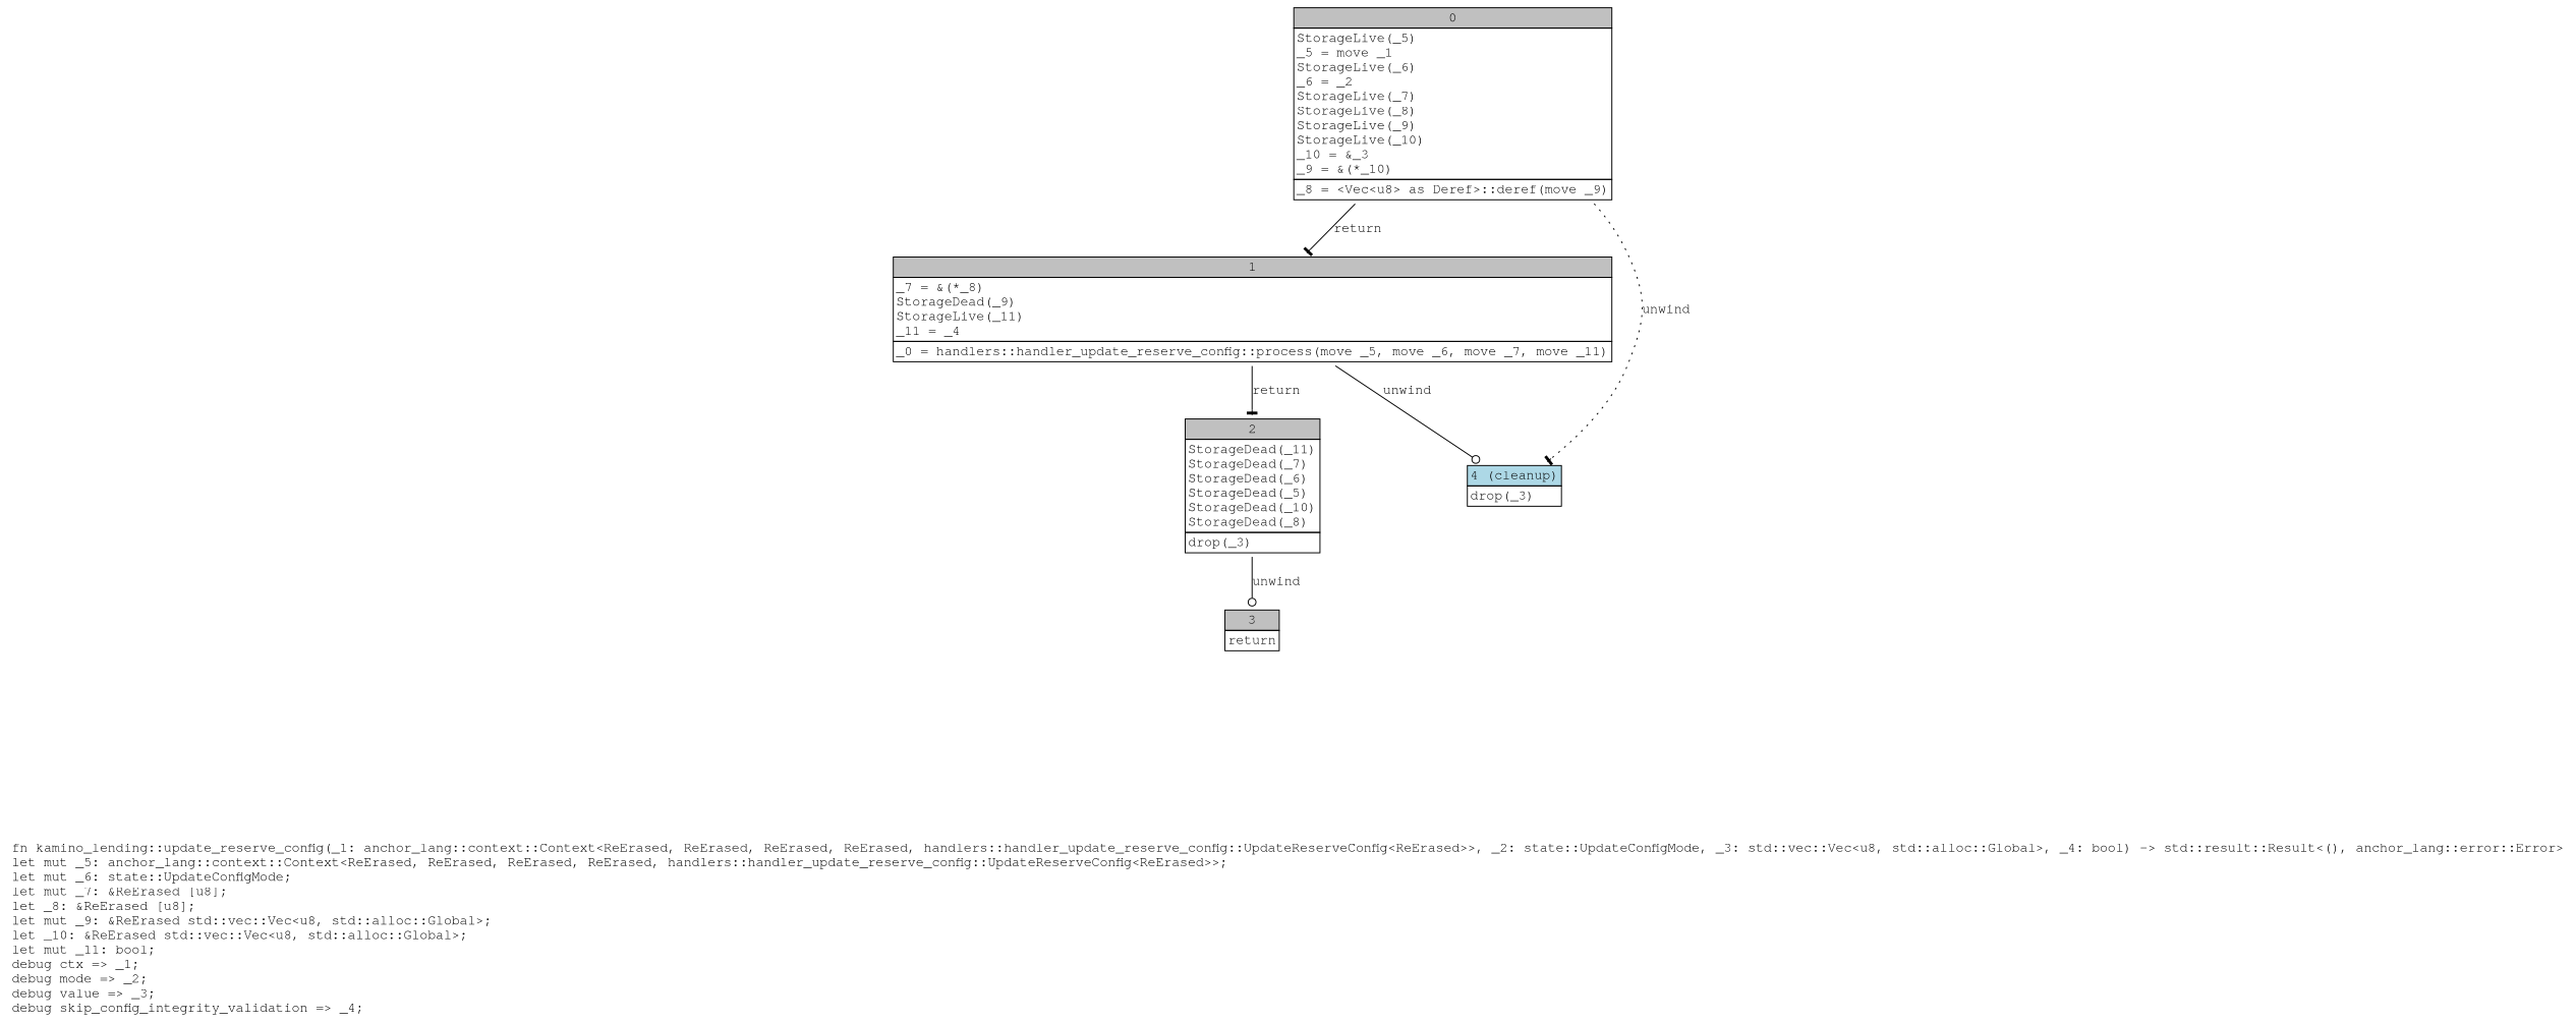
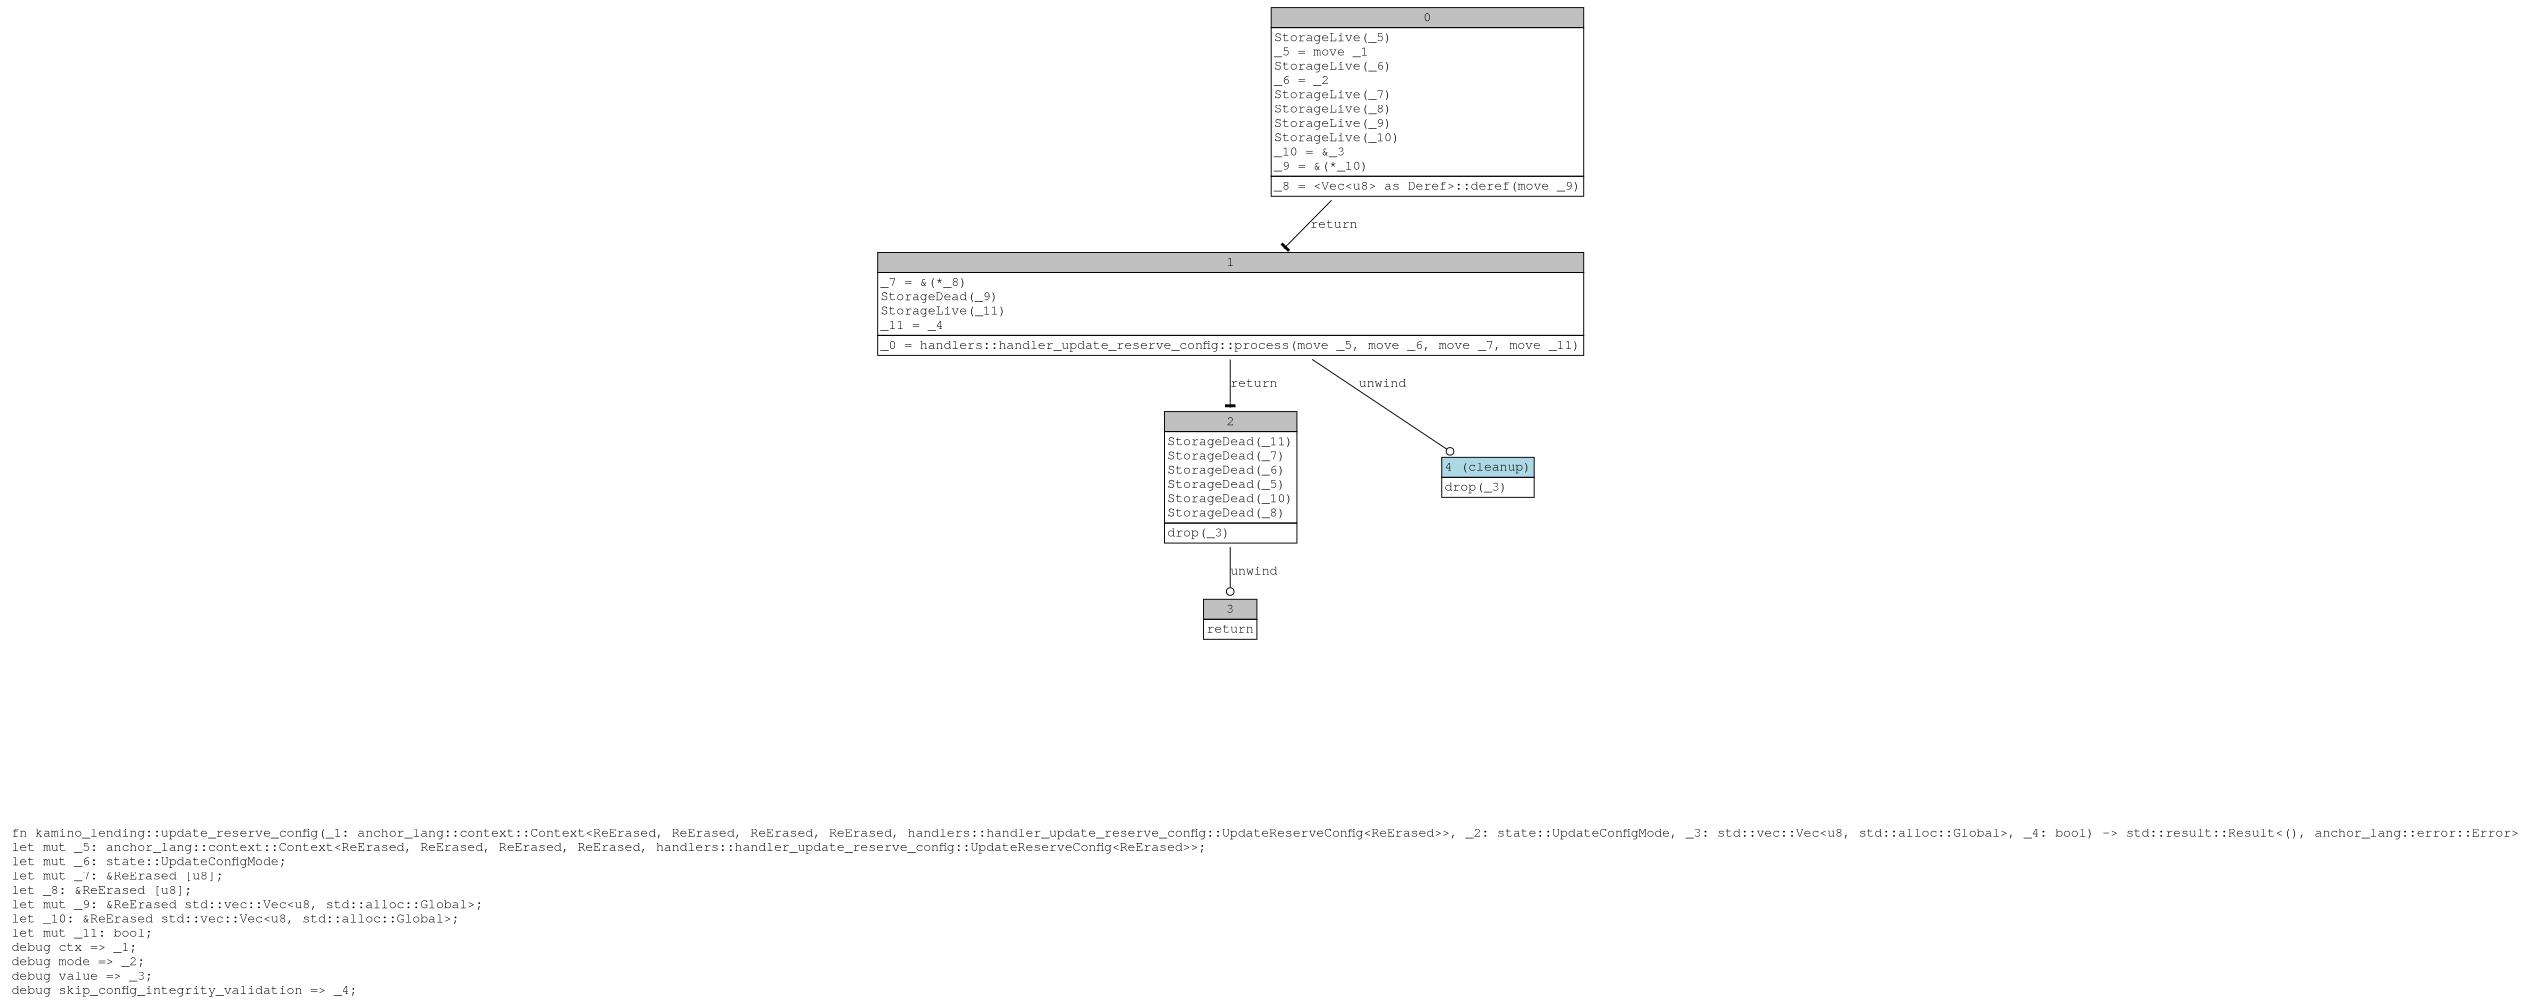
  digraph {
    fontname="Courier, monospace"
    label=<fn kamino_lending::update_reserve_config(_1: anchor_lang::context::Context&lt;ReErased, ReErased, ReErased, ReErased, handlers::handler_update_reserve_config::UpdateReserveConfig&lt;ReErased&gt;&gt;, _2: state::UpdateConfigMode, _3: std::vec::Vec&lt;u8, std::alloc::Global&gt;, _4: bool) -&gt; std::result::Result&lt;(), anchor_lang::error::Error&gt;<br align="left"/>let mut _5: anchor_lang::context::Context&lt;ReErased, ReErased, ReErased, ReErased, handlers::handler_update_reserve_config::UpdateReserveConfig&lt;ReErased&gt;&gt;;<br align="left"/>let mut _6: state::UpdateConfigMode;<br align="left"/>let mut _7: &amp;ReErased [u8];<br align="left"/>let _8: &amp;ReErased [u8];<br align="left"/>let mut _9: &amp;ReErased std::vec::Vec&lt;u8, std::alloc::Global&gt;;<br align="left"/>let _10: &amp;ReErased std::vec::Vec&lt;u8, std::alloc::Global&gt;;<br align="left"/>let mut _11: bool;<br align="left"/>debug ctx =&gt; _1;<br align="left"/>debug mode =&gt; _2;<br align="left"/>debug value =&gt; _3;<br align="left"/>debug skip_config_integrity_validation =&gt; _4;<br align="left"/>>
    node [fontname="Courier, monospace" shape=none]
    edge [arrowhead=tee fontname="Courier, monospace" style=solid]
    n1 [label=<<table border="0" cellborder="1" cellspacing="0"><tr><td bgcolor="gray" align="center" colspan="1">0</td></tr><tr><td align="left" balign="left">StorageLive(_5)<br/>_5 = move _1<br/>StorageLive(_6)<br/>_6 = _2<br/>StorageLive(_7)<br/>StorageLive(_8)<br/>StorageLive(_9)<br/>StorageLive(_10)<br/>_10 = &amp;_3<br/>_9 = &amp;(*_10)<br/></td></tr><tr><td align="left">_8 = &lt;Vec&lt;u8&gt; as Deref&gt;::deref(move _9)</td></tr></table>>]
    n2 [label=<<table border="0" cellborder="1" cellspacing="0"><tr><td bgcolor="gray" align="center" colspan="1">1</td></tr><tr><td align="left" balign="left">_7 = &amp;(*_8)<br/>StorageDead(_9)<br/>StorageLive(_11)<br/>_11 = _4<br/></td></tr><tr><td align="left">_0 = handlers::handler_update_reserve_config::process(move _5, move _6, move _7, move _11)</td></tr></table>>]
    n3 [label=<<table border="0" cellborder="1" cellspacing="0"><tr><td bgcolor="lightblue" align="center" colspan="1">4 (cleanup)</td></tr><tr><td align="left">drop(_3)</td></tr></table>>]
    n4 [label=<<table border="0" cellborder="1" cellspacing="0"><tr><td bgcolor="gray" align="center" colspan="1">2</td></tr><tr><td align="left" balign="left">StorageDead(_11)<br/>StorageDead(_7)<br/>StorageDead(_6)<br/>StorageDead(_5)<br/>StorageDead(_10)<br/>StorageDead(_8)<br/></td></tr><tr><td align="left">drop(_3)</td></tr></table>>]
    n5 [label=<<table border="0" cellborder="1" cellspacing="0"><tr><td bgcolor="gray" align="center" colspan="1">3</td></tr><tr><td align="left">return</td></tr></table>>]
    n1 -> n2 [label=return]
-   n1 -> n3 [label=unwind style=dotted]
    n2 -> n3 [arrowhead=odot label=unwind]
    n2 -> n4 [label=return]
    n4 -> n5 [arrowhead=odot label=unwind]
  }
